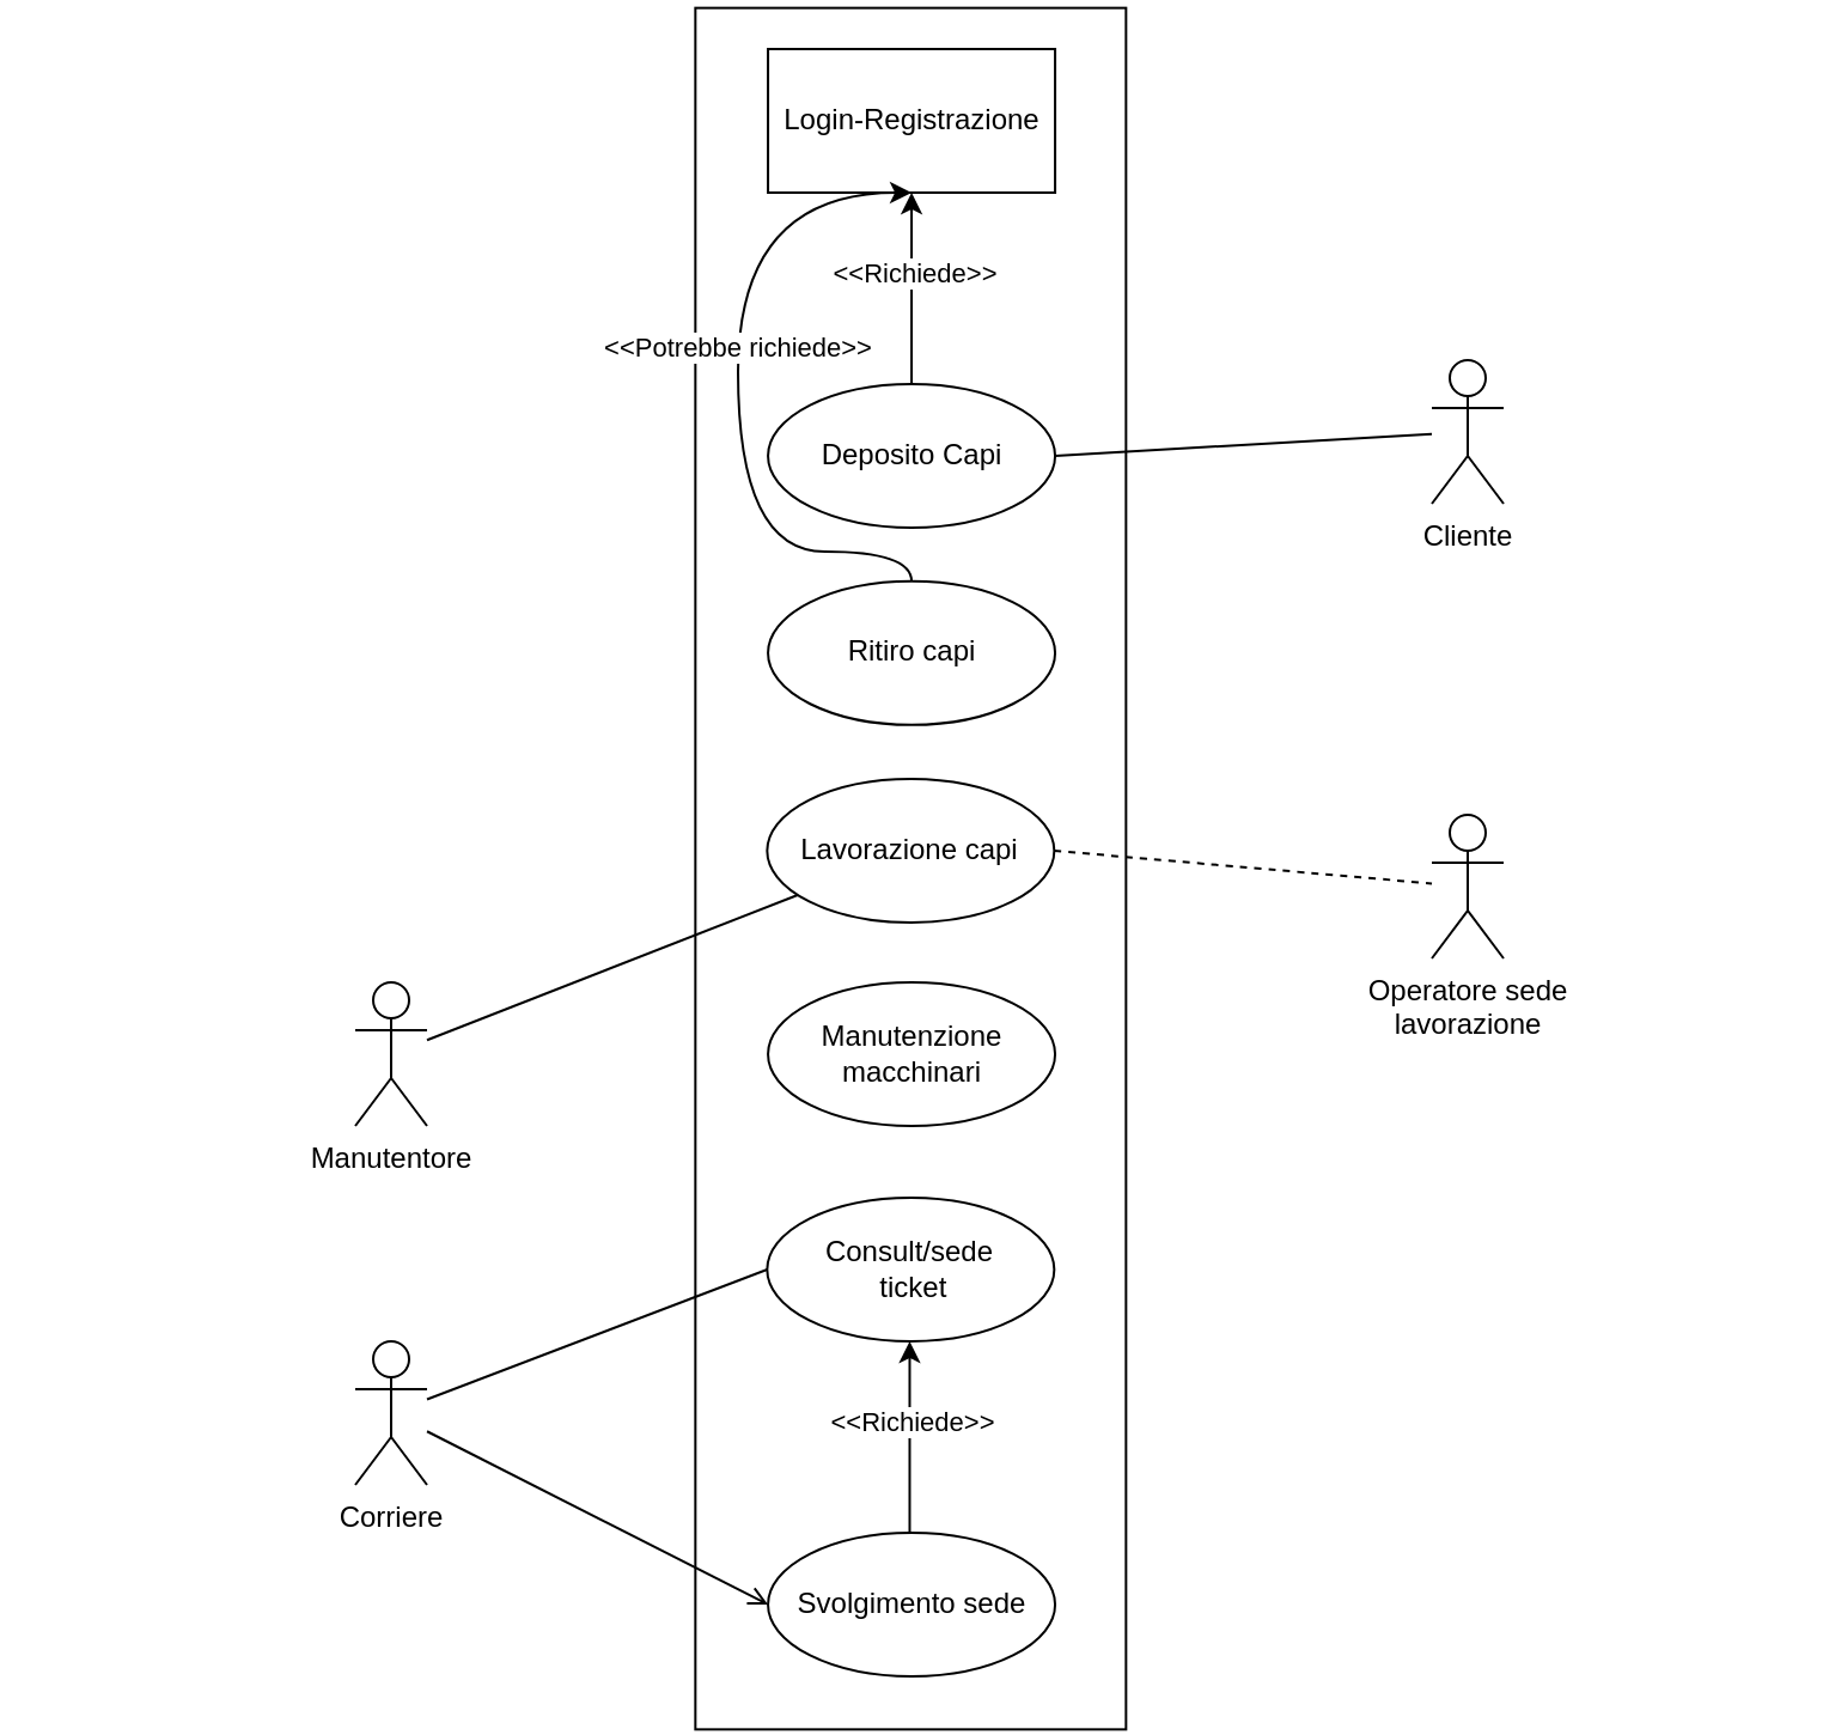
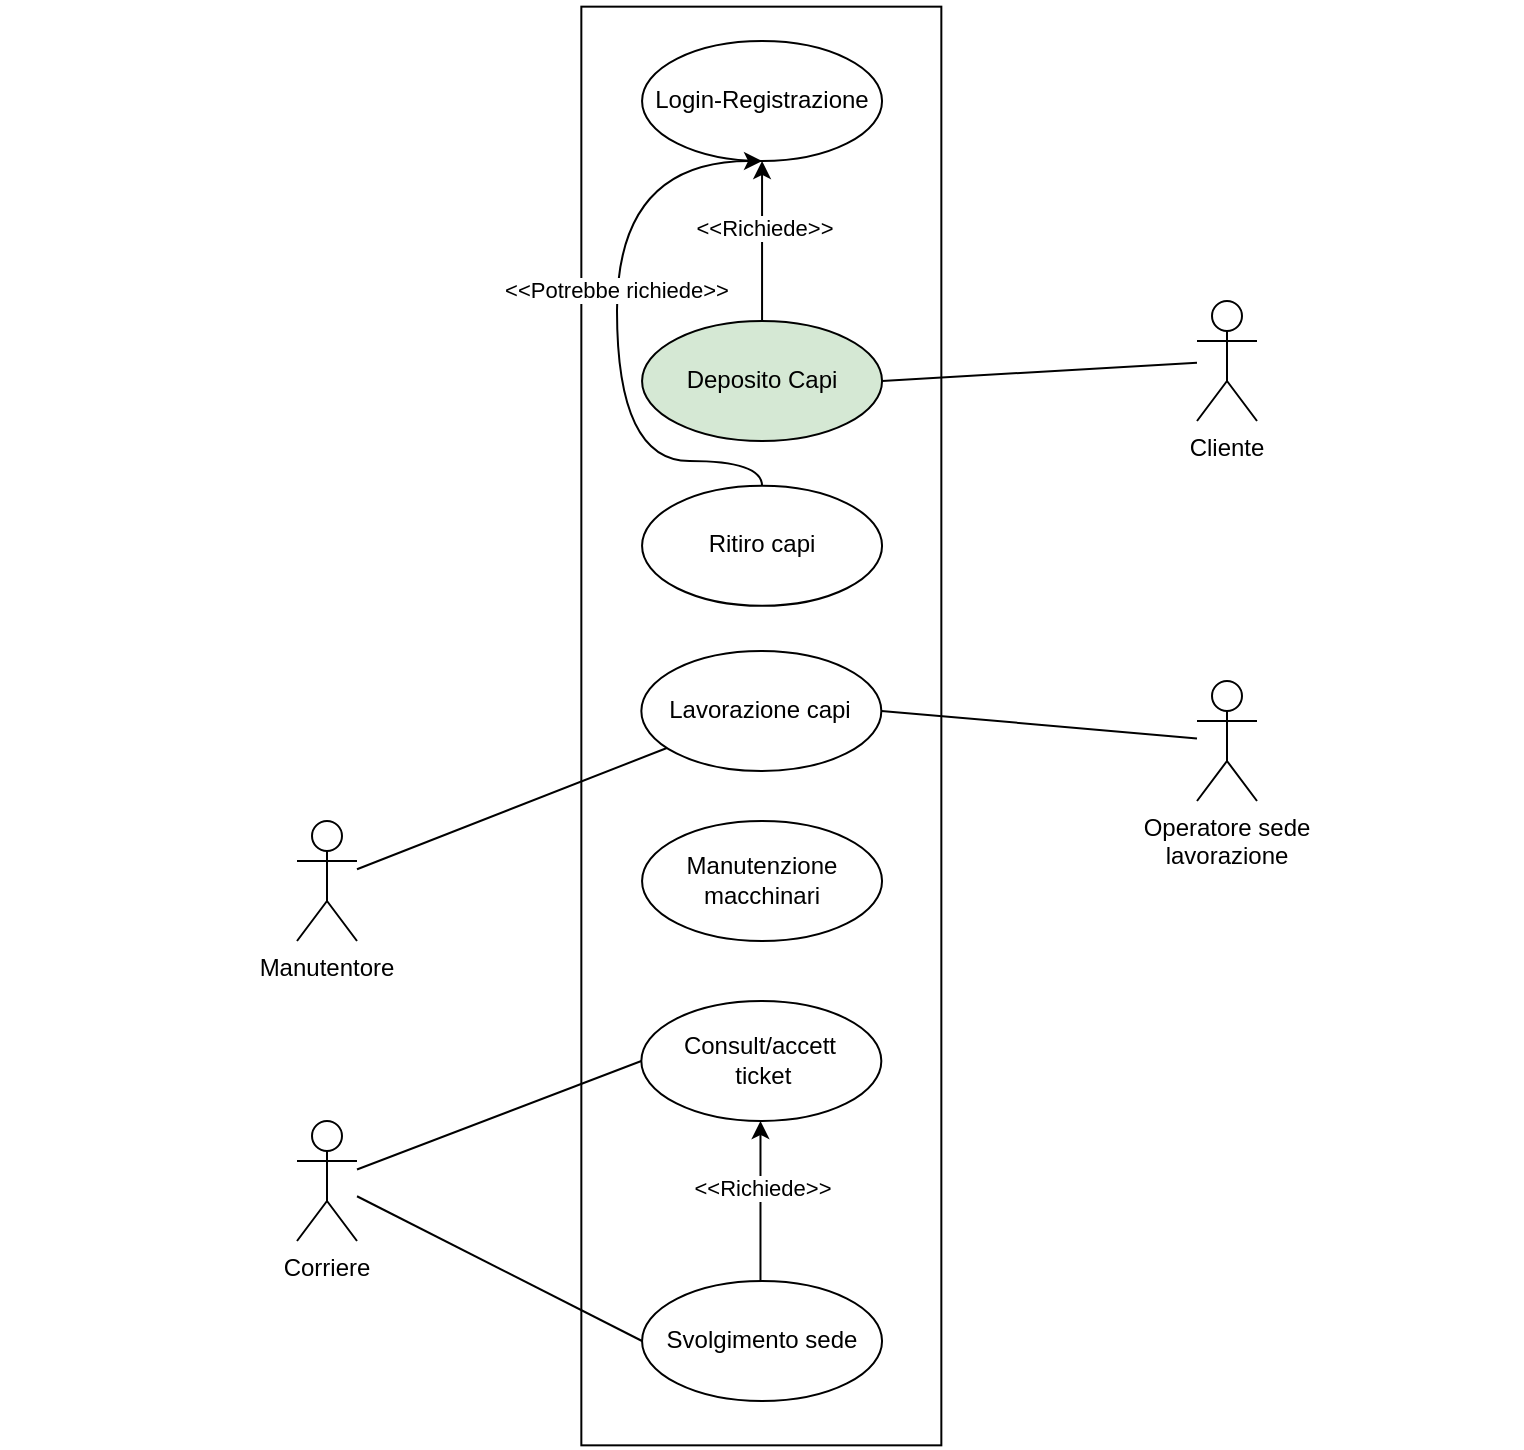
  <mxCell id="0" />
  <mxCell id="1" parent="0" />
  <mxCell id="2" value="" style="rounded=0;whiteSpace=wrap;html=1;rotation=-90;" vertex="1" parent="1"><mxGeometry x="20.5" y="272.5" width="719.34" height="180" as="geometry" /></mxCell>
  <mxCell id="3" value="Cliente" style="shape=umlActor;verticalLabelPosition=bottom;verticalAlign=top;html=1;outlineConnect=0;" vertex="1" parent="1"><mxGeometry x="598" y="150" width="30" height="60" as="geometry" /></mxCell>
  <mxCell id="4" value="Corriere" style="shape=umlActor;verticalLabelPosition=bottom;verticalAlign=top;html=1;outlineConnect=0;" vertex="1" parent="1"><mxGeometry x="148" y="560" width="30" height="60" as="geometry" /></mxCell>
  <mxCell id="5" value="Manutentore" style="shape=umlActor;verticalLabelPosition=bottom;verticalAlign=top;html=1;outlineConnect=0;" vertex="1" parent="1"><mxGeometry x="148" y="410" width="30" height="60" as="geometry" /></mxCell>
- <mxCell id="6" value="Login-Registrazione" style="whiteSpace=wrap;html=1;rounded=0;" vertex="1" parent="1"><mxGeometry x="320.53" y="20" width="120" height="60" as="geometry" /></mxCell>
- <mxCell id="7" value="Deposito Capi" style="ellipse;whiteSpace=wrap;html=1;" vertex="1" parent="1"><mxGeometry x="320.53" y="160" width="120" height="60" as="geometry" /></mxCell>
+ <mxCell id="6" value="Login-Registrazione" style="ellipse;whiteSpace=wrap;html=1;" vertex="1" parent="1"><mxGeometry x="320.53" y="20" width="120" height="60" as="geometry" /></mxCell>
+ <mxCell id="7" value="Deposito Capi" style="ellipse;whiteSpace=wrap;html=1;fillColor=#d5e8d4;" vertex="1" parent="1"><mxGeometry x="320.53" y="160" width="120" height="60" as="geometry" /></mxCell>
  <mxCell id="8" value="Manutenzione macchinari" style="ellipse;whiteSpace=wrap;html=1;" vertex="1" parent="1"><mxGeometry x="320.53" y="410" width="120" height="60" as="geometry" /></mxCell>
  <mxCell id="9" value="Lavorazione capi" style="ellipse;whiteSpace=wrap;html=1;" vertex="1" parent="1"><mxGeometry x="320.17" y="325" width="120" height="60" as="geometry" /></mxCell>
  <mxCell id="10" style="edgeStyle=orthogonalEdgeStyle;curved=1;rounded=0;orthogonalLoop=1;jettySize=auto;html=1;entryX=0.5;entryY=1;entryDx=0;entryDy=0;exitX=0.5;exitY=0;exitDx=0;exitDy=0;" edge="1" parent="1" source="12" target="6"><mxGeometry relative="1" as="geometry"><Array as="points"><mxPoint x="380" y="230" /><mxPoint x="308" y="230" /><mxPoint x="308" y="80" /></Array></mxGeometry></mxCell>
  <mxCell id="11" value="&lt;font style=&quot;vertical-align: inherit;&quot;&gt;&lt;font style=&quot;vertical-align: inherit;&quot;&gt;&amp;lt;&amp;lt;Potrebbe richiede&amp;gt;&amp;gt;&lt;/font&gt;&lt;/font&gt;" style="edgeLabel;html=1;align=center;verticalAlign=middle;resizable=0;points=[];" connectable="0" vertex="1" parent="10"><mxGeometry x="0.103" y="1" relative="1" as="geometry"><mxPoint as="offset" /></mxGeometry></mxCell>
  <mxCell id="12" value="Ritiro capi" style="ellipse;whiteSpace=wrap;html=1;" vertex="1" parent="1"><mxGeometry x="320.53" y="242.41" width="120" height="60" as="geometry" /></mxCell>
  <mxCell id="13" value="Operatore sede &lt;br&gt;lavorazione" style="shape=umlActor;verticalLabelPosition=bottom;verticalAlign=top;html=1;outlineConnect=0;" vertex="1" parent="1"><mxGeometry x="598" y="340" width="30" height="60" as="geometry" /></mxCell>
  <mxCell id="14" value="Svolgimento sede" style="ellipse;whiteSpace=wrap;html=1;" vertex="1" parent="1"><mxGeometry x="320.53" y="640" width="120" height="60" as="geometry" /></mxCell>
- <mxCell id="15" value="Consult/sede&lt;br&gt;&amp;nbsp;ticket" style="ellipse;whiteSpace=wrap;html=1;" vertex="1" parent="1"><mxGeometry x="320.17" y="500" width="120" height="60" as="geometry" /></mxCell>
+ <mxCell id="15" value="Consult/accett&lt;br&gt;&amp;nbsp;ticket" style="ellipse;whiteSpace=wrap;html=1;" vertex="1" parent="1"><mxGeometry x="320.17" y="500" width="120" height="60" as="geometry" /></mxCell>
  <mxCell id="16" value="" style="endArrow=classic;html=1;rounded=0;entryX=0.5;entryY=1;entryDx=0;entryDy=0;exitX=0.5;exitY=0;exitDx=0;exitDy=0;" edge="1" parent="1" source="7" target="6"><mxGeometry width="50" height="50" relative="1" as="geometry"><mxPoint x="338" y="220" as="sourcePoint" /><mxPoint x="388" y="170" as="targetPoint" /></mxGeometry></mxCell>
  <mxCell id="17" value="&amp;lt;&amp;lt;Richiede&amp;gt;&amp;gt;" style="edgeLabel;html=1;align=center;verticalAlign=middle;resizable=0;points=[];" connectable="0" vertex="1" parent="16"><mxGeometry x="0.187" y="-1" relative="1" as="geometry"><mxPoint as="offset" /></mxGeometry></mxCell>
- <mxCell id="18" value="" style="endArrow=none;html=1;rounded=0;curved=1;exitX=1;exitY=0.5;exitDx=0;exitDy=0;dashed=1;" edge="1" parent="1" source="9" target="13"><mxGeometry width="50" height="50" relative="1" as="geometry"><mxPoint x="338" y="310" as="sourcePoint" /><mxPoint x="388" y="260" as="targetPoint" /></mxGeometry></mxCell>
+ <mxCell id="18" value="" style="endArrow=none;html=1;rounded=0;curved=1;exitX=1;exitY=0.5;exitDx=0;exitDy=0;" edge="1" parent="1" source="9" target="13"><mxGeometry width="50" height="50" relative="1" as="geometry"><mxPoint x="338" y="310" as="sourcePoint" /><mxPoint x="388" y="260" as="targetPoint" /></mxGeometry></mxCell>
  <mxCell id="19" value="" style="endArrow=none;html=1;rounded=0;curved=1;" edge="1" parent="1" source="5" target="9"><mxGeometry width="50" height="50" relative="1" as="geometry"><mxPoint x="338" y="390" as="sourcePoint" /><mxPoint x="388" y="340" as="targetPoint" /></mxGeometry></mxCell>
  <mxCell id="20" value="" style="endArrow=none;html=1;rounded=0;curved=1;entryX=0;entryY=0.5;entryDx=0;entryDy=0;" edge="1" parent="1" source="4" target="15"><mxGeometry width="50" height="50" relative="1" as="geometry"><mxPoint x="148" y="530" as="sourcePoint" /><mxPoint x="388" y="520" as="targetPoint" /></mxGeometry></mxCell>
  <mxCell id="21" value="" style="endArrow=classic;html=1;rounded=0;entryX=0.5;entryY=1;entryDx=0;entryDy=0;exitX=0.5;exitY=0;exitDx=0;exitDy=0;" edge="1" parent="1"><mxGeometry width="50" height="50" relative="1" as="geometry"><mxPoint x="379.74" y="640" as="sourcePoint" /><mxPoint x="379.74" y="560" as="targetPoint" /></mxGeometry></mxCell>
  <mxCell id="22" value="&amp;lt;&amp;lt;Richiede&amp;gt;&amp;gt;" style="edgeLabel;html=1;align=center;verticalAlign=middle;resizable=0;points=[];" connectable="0" vertex="1" parent="21"><mxGeometry x="0.187" y="-1" relative="1" as="geometry"><mxPoint as="offset" /></mxGeometry></mxCell>
- <mxCell id="23" value="" style="endArrow=open;html=1;rounded=0;curved=1;entryX=0;entryY=0.5;entryDx=0;entryDy=0;" edge="1" parent="1" source="4" target="14"><mxGeometry width="50" height="50" relative="1" as="geometry"><mxPoint x="138" y="530" as="sourcePoint" /><mxPoint x="388" y="600" as="targetPoint" /></mxGeometry></mxCell>
+ <mxCell id="23" value="" style="endArrow=none;html=1;rounded=0;curved=1;entryX=0;entryY=0.5;entryDx=0;entryDy=0;" edge="1" parent="1" source="4" target="14"><mxGeometry width="50" height="50" relative="1" as="geometry"><mxPoint x="138" y="530" as="sourcePoint" /><mxPoint x="388" y="600" as="targetPoint" /></mxGeometry></mxCell>
  <mxCell id="24" value="" style="endArrow=none;html=1;rounded=0;curved=1;entryX=1;entryY=0.5;entryDx=0;entryDy=0;" edge="1" parent="1" source="3" target="7"><mxGeometry width="50" height="50" relative="1" as="geometry"><mxPoint x="578" y="90" as="sourcePoint" /><mxPoint x="388" y="220" as="targetPoint" /></mxGeometry></mxCell>
